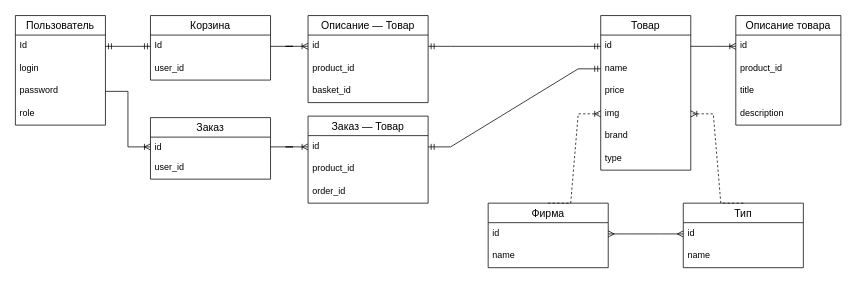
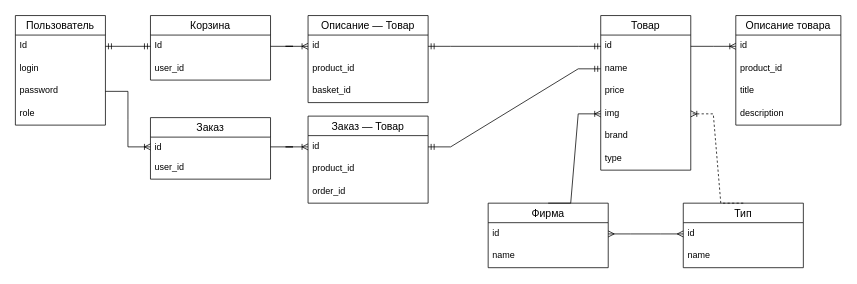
  <mxCell id="0" />
  <mxCell id="1" parent="0" />
  <mxCell id="2" value="Пользователь" style="swimlane;fontStyle=0;childLayout=stackLayout;horizontal=1;startSize=26;horizontalStack=0;resizeParent=1;resizeParentMax=0;resizeLast=0;collapsible=1;marginBottom=0;align=center;fontSize=14;" parent="1" vertex="1"><mxGeometry x="20" y="20" width="120" height="146" as="geometry" /></mxCell>
  <mxCell id="3" value="Id" style="text;strokeColor=none;fillColor=none;spacingLeft=4;spacingRight=4;overflow=hidden;rotatable=0;points=[[0,0.5],[1,0.5]];portConstraint=eastwest;fontSize=12;" parent="2" vertex="1"><mxGeometry y="26" width="120" height="30" as="geometry" /></mxCell>
  <mxCell id="4" value="login" style="text;strokeColor=none;fillColor=none;spacingLeft=4;spacingRight=4;overflow=hidden;rotatable=0;points=[[0,0.5],[1,0.5]];portConstraint=eastwest;fontSize=12;" parent="2" vertex="1"><mxGeometry y="56" width="120" height="30" as="geometry" /></mxCell>
  <mxCell id="5" value="password" style="text;strokeColor=none;fillColor=none;spacingLeft=4;spacingRight=4;overflow=hidden;rotatable=0;points=[[0,0.5],[1,0.5]];portConstraint=eastwest;fontSize=12;" parent="2" vertex="1"><mxGeometry y="86" width="120" height="30" as="geometry" /></mxCell>
  <mxCell id="6" value="role" style="text;strokeColor=none;fillColor=none;spacingLeft=4;spacingRight=4;overflow=hidden;rotatable=0;points=[[0,0.5],[1,0.5]];portConstraint=eastwest;fontSize=12;" parent="2" vertex="1"><mxGeometry y="116" width="120" height="30" as="geometry" /></mxCell>
  <mxCell id="7" value="Корзина" style="swimlane;fontStyle=0;childLayout=stackLayout;horizontal=1;startSize=26;horizontalStack=0;resizeParent=1;resizeParentMax=0;resizeLast=0;collapsible=1;marginBottom=0;align=center;fontSize=14;" parent="1" vertex="1"><mxGeometry x="200" y="20" width="160" height="86" as="geometry" /></mxCell>
  <mxCell id="8" value="Id" style="text;strokeColor=none;fillColor=none;spacingLeft=4;spacingRight=4;overflow=hidden;rotatable=0;points=[[0,0.5],[1,0.5]];portConstraint=eastwest;fontSize=12;" parent="7" vertex="1"><mxGeometry y="26" width="160" height="30" as="geometry" /></mxCell>
  <mxCell id="9" value="user_id" style="text;strokeColor=none;fillColor=none;spacingLeft=4;spacingRight=4;overflow=hidden;rotatable=0;points=[[0,0.5],[1,0.5]];portConstraint=eastwest;fontSize=12;" parent="7" vertex="1"><mxGeometry y="56" width="160" height="30" as="geometry" /></mxCell>
  <mxCell id="10" value="" style="edgeStyle=entityRelationEdgeStyle;fontSize=12;html=1;endArrow=ERmandOne;startArrow=ERmandOne;rounded=0;exitX=1;exitY=0.5;exitDx=0;exitDy=0;entryX=0;entryY=0.5;entryDx=0;entryDy=0;" parent="1" source="3" target="8" edge="1"><mxGeometry width="100" height="100" relative="1" as="geometry"><mxPoint x="300" y="420" as="sourcePoint" /><mxPoint x="400" y="320" as="targetPoint" /></mxGeometry></mxCell>
  <mxCell id="11" value="Товар" style="swimlane;fontStyle=0;childLayout=stackLayout;horizontal=1;startSize=26;horizontalStack=0;resizeParent=1;resizeParentMax=0;resizeLast=0;collapsible=1;marginBottom=0;align=center;fontSize=14;" parent="1" vertex="1"><mxGeometry x="800" y="20" width="120" height="206" as="geometry" /></mxCell>
  <mxCell id="12" value="id" style="text;strokeColor=none;fillColor=none;spacingLeft=4;spacingRight=4;overflow=hidden;rotatable=0;points=[[0,0.5],[1,0.5]];portConstraint=eastwest;fontSize=12;" parent="11" vertex="1"><mxGeometry y="26" width="120" height="30" as="geometry" /></mxCell>
  <mxCell id="13" value="name" style="text;strokeColor=none;fillColor=none;spacingLeft=4;spacingRight=4;overflow=hidden;rotatable=0;points=[[0,0.5],[1,0.5]];portConstraint=eastwest;fontSize=12;" parent="11" vertex="1"><mxGeometry y="56" width="120" height="30" as="geometry" /></mxCell>
  <mxCell id="14" value="price" style="text;strokeColor=none;fillColor=none;spacingLeft=4;spacingRight=4;overflow=hidden;rotatable=0;points=[[0,0.5],[1,0.5]];portConstraint=eastwest;fontSize=12;" parent="11" vertex="1"><mxGeometry y="86" width="120" height="30" as="geometry" /></mxCell>
  <mxCell id="15" value="img" style="text;strokeColor=none;fillColor=none;spacingLeft=4;spacingRight=4;overflow=hidden;rotatable=0;points=[[0,0.5],[1,0.5]];portConstraint=eastwest;fontSize=12;" parent="11" vertex="1"><mxGeometry y="116" width="120" height="30" as="geometry" /></mxCell>
  <mxCell id="16" value="brand" style="text;strokeColor=none;fillColor=none;spacingLeft=4;spacingRight=4;overflow=hidden;rotatable=0;points=[[0,0.5],[1,0.5]];portConstraint=eastwest;fontSize=12;" parent="11" vertex="1"><mxGeometry y="146" width="120" height="30" as="geometry" /></mxCell>
  <mxCell id="17" value="type" style="text;strokeColor=none;fillColor=none;spacingLeft=4;spacingRight=4;overflow=hidden;rotatable=0;points=[[0,0.5],[1,0.5]];portConstraint=eastwest;fontSize=12;" parent="11" vertex="1"><mxGeometry y="176" width="120" height="30" as="geometry" /></mxCell>
  <mxCell id="18" value="Описание товара" style="swimlane;fontStyle=0;childLayout=stackLayout;horizontal=1;startSize=26;horizontalStack=0;resizeParent=1;resizeParentMax=0;resizeLast=0;collapsible=1;marginBottom=0;align=center;fontSize=14;" parent="1" vertex="1"><mxGeometry x="980" y="20" width="140" height="146" as="geometry" /></mxCell>
  <mxCell id="19" value="id" style="text;strokeColor=none;fillColor=none;spacingLeft=4;spacingRight=4;overflow=hidden;rotatable=0;points=[[0,0.5],[1,0.5]];portConstraint=eastwest;fontSize=12;" parent="18" vertex="1"><mxGeometry y="26" width="140" height="30" as="geometry" /></mxCell>
  <mxCell id="20" value="product_id" style="text;strokeColor=none;fillColor=none;spacingLeft=4;spacingRight=4;overflow=hidden;rotatable=0;points=[[0,0.5],[1,0.5]];portConstraint=eastwest;fontSize=12;" parent="18" vertex="1"><mxGeometry y="56" width="140" height="30" as="geometry" /></mxCell>
  <mxCell id="21" value="title" style="text;strokeColor=none;fillColor=none;spacingLeft=4;spacingRight=4;overflow=hidden;rotatable=0;points=[[0,0.5],[1,0.5]];portConstraint=eastwest;fontSize=12;" parent="18" vertex="1"><mxGeometry y="86" width="140" height="30" as="geometry" /></mxCell>
  <mxCell id="22" value="description" style="text;strokeColor=none;fillColor=none;spacingLeft=4;spacingRight=4;overflow=hidden;rotatable=0;points=[[0,0.5],[1,0.5]];portConstraint=eastwest;fontSize=12;" parent="18" vertex="1"><mxGeometry y="116" width="140" height="30" as="geometry" /></mxCell>
  <mxCell id="23" value="" style="edgeStyle=entityRelationEdgeStyle;fontSize=12;html=1;endArrow=ERoneToMany;rounded=0;exitX=1;exitY=0.5;exitDx=0;exitDy=0;entryX=0;entryY=0.5;entryDx=0;entryDy=0;" parent="1" source="12" target="19" edge="1"><mxGeometry width="100" height="100" relative="1" as="geometry"><mxPoint x="1010" y="40" as="sourcePoint" /><mxPoint x="980" y="110" as="targetPoint" /></mxGeometry></mxCell>
  <mxCell id="24" value="Описание — Товар" style="swimlane;fontStyle=0;childLayout=stackLayout;horizontal=1;startSize=26;horizontalStack=0;resizeParent=1;resizeParentMax=0;resizeLast=0;collapsible=1;marginBottom=0;align=center;fontSize=14;" parent="1" vertex="1"><mxGeometry x="410" y="20" width="160" height="116" as="geometry" /></mxCell>
  <mxCell id="25" value="id" style="text;strokeColor=none;fillColor=none;spacingLeft=4;spacingRight=4;overflow=hidden;rotatable=0;points=[[0,0.5],[1,0.5]];portConstraint=eastwest;fontSize=12;" parent="24" vertex="1"><mxGeometry y="26" width="160" height="30" as="geometry" /></mxCell>
  <mxCell id="26" value="product_id" style="text;strokeColor=none;fillColor=none;spacingLeft=4;spacingRight=4;overflow=hidden;rotatable=0;points=[[0,0.5],[1,0.5]];portConstraint=eastwest;fontSize=12;" parent="24" vertex="1"><mxGeometry y="56" width="160" height="30" as="geometry" /></mxCell>
  <mxCell id="27" value="basket_id" style="text;strokeColor=none;fillColor=none;spacingLeft=4;spacingRight=4;overflow=hidden;rotatable=0;points=[[0,0.5],[1,0.5]];portConstraint=eastwest;fontSize=12;" parent="24" vertex="1"><mxGeometry y="86" width="160" height="30" as="geometry" /></mxCell>
  <mxCell id="28" value="" style="edgeStyle=entityRelationEdgeStyle;fontSize=12;html=1;endArrow=ERoneToMany;rounded=0;exitX=1;exitY=0.5;exitDx=0;exitDy=0;entryX=0;entryY=0.5;entryDx=0;entryDy=0;" parent="1" source="8" target="25" edge="1"><mxGeometry width="100" height="100" relative="1" as="geometry"><mxPoint x="300" y="220" as="sourcePoint" /><mxPoint x="400" y="120" as="targetPoint" /></mxGeometry></mxCell>
  <mxCell id="29" value="" style="edgeStyle=entityRelationEdgeStyle;fontSize=12;html=1;endArrow=ERmandOne;startArrow=ERmandOne;rounded=0;entryX=1;entryY=0.5;entryDx=0;entryDy=0;exitX=0;exitY=0.5;exitDx=0;exitDy=0;" parent="1" source="12" target="25" edge="1"><mxGeometry width="100" height="100" relative="1" as="geometry"><mxPoint x="300" y="220" as="sourcePoint" /><mxPoint x="400" y="120" as="targetPoint" /></mxGeometry></mxCell>
  <mxCell id="30" value="Фирма" style="swimlane;fontStyle=0;childLayout=stackLayout;horizontal=1;startSize=26;horizontalStack=0;resizeParent=1;resizeParentMax=0;resizeLast=0;collapsible=1;marginBottom=0;align=center;fontSize=14;" parent="1" vertex="1"><mxGeometry x="650" y="270" width="160" height="86" as="geometry" /></mxCell>
  <mxCell id="31" value="id" style="text;strokeColor=none;fillColor=none;spacingLeft=4;spacingRight=4;overflow=hidden;rotatable=0;points=[[0,0.5],[1,0.5]];portConstraint=eastwest;fontSize=12;" parent="30" vertex="1"><mxGeometry y="26" width="160" height="30" as="geometry" /></mxCell>
  <mxCell id="32" value="name" style="text;strokeColor=none;fillColor=none;spacingLeft=4;spacingRight=4;overflow=hidden;rotatable=0;points=[[0,0.5],[1,0.5]];portConstraint=eastwest;fontSize=12;" parent="30" vertex="1"><mxGeometry y="56" width="160" height="30" as="geometry" /></mxCell>
  <mxCell id="33" value="Тип" style="swimlane;fontStyle=0;childLayout=stackLayout;horizontal=1;startSize=26;horizontalStack=0;resizeParent=1;resizeParentMax=0;resizeLast=0;collapsible=1;marginBottom=0;align=center;fontSize=14;" parent="1" vertex="1"><mxGeometry x="910" y="270" width="160" height="86" as="geometry" /></mxCell>
  <mxCell id="34" value="id" style="text;strokeColor=none;fillColor=none;spacingLeft=4;spacingRight=4;overflow=hidden;rotatable=0;points=[[0,0.5],[1,0.5]];portConstraint=eastwest;fontSize=12;" parent="33" vertex="1"><mxGeometry y="26" width="160" height="30" as="geometry" /></mxCell>
  <mxCell id="35" value="name" style="text;strokeColor=none;fillColor=none;spacingLeft=4;spacingRight=4;overflow=hidden;rotatable=0;points=[[0,0.5],[1,0.5]];portConstraint=eastwest;fontSize=12;" parent="33" vertex="1"><mxGeometry y="56" width="160" height="30" as="geometry" /></mxCell>
- <mxCell id="36" value="" style="edgeStyle=entityRelationEdgeStyle;fontSize=12;html=1;endArrow=ERoneToMany;rounded=0;exitX=0.5;exitY=0;exitDx=0;exitDy=0;entryX=0;entryY=0.5;entryDx=0;entryDy=0;dashed=1;" parent="1" source="30" target="15" edge="1"><mxGeometry width="100" height="100" relative="1" as="geometry"><mxPoint x="720" y="420" as="sourcePoint" /><mxPoint x="820" y="320" as="targetPoint" /></mxGeometry></mxCell>
+ <mxCell id="36" value="" style="edgeStyle=entityRelationEdgeStyle;fontSize=12;html=1;endArrow=ERoneToMany;rounded=0;exitX=0.5;exitY=0;exitDx=0;exitDy=0;entryX=0;entryY=0.5;entryDx=0;entryDy=0;" parent="1" source="30" target="15" edge="1"><mxGeometry width="100" height="100" relative="1" as="geometry"><mxPoint x="720" y="420" as="sourcePoint" /><mxPoint x="820" y="320" as="targetPoint" /></mxGeometry></mxCell>
  <mxCell id="37" value="" style="edgeStyle=entityRelationEdgeStyle;fontSize=12;html=1;endArrow=ERoneToMany;rounded=0;entryX=1;entryY=0.5;entryDx=0;entryDy=0;exitX=0.5;exitY=0;exitDx=0;exitDy=0;dashed=1;" parent="1" source="33" target="15" edge="1"><mxGeometry width="100" height="100" relative="1" as="geometry"><mxPoint x="770" y="420" as="sourcePoint" /><mxPoint x="870" y="320" as="targetPoint" /></mxGeometry></mxCell>
  <mxCell id="38" value="" style="edgeStyle=entityRelationEdgeStyle;fontSize=12;html=1;endArrow=ERmany;startArrow=ERmany;rounded=0;entryX=0;entryY=0.5;entryDx=0;entryDy=0;exitX=1;exitY=0.5;exitDx=0;exitDy=0;" parent="1" source="31" target="34" edge="1"><mxGeometry width="100" height="100" relative="1" as="geometry"><mxPoint x="840" y="300" as="sourcePoint" /><mxPoint x="870" y="320" as="targetPoint" /></mxGeometry></mxCell>
  <mxCell id="39" value="Заказ" style="swimlane;fontStyle=0;childLayout=stackLayout;horizontal=1;startSize=26;horizontalStack=0;resizeParent=1;resizeParentMax=0;resizeLast=0;collapsible=1;marginBottom=0;align=center;fontSize=14;" parent="1" vertex="1"><mxGeometry x="200" y="156" width="160" height="82" as="geometry" /></mxCell>
  <mxCell id="40" value="id" style="text;strokeColor=none;fillColor=none;spacingLeft=4;spacingRight=4;overflow=hidden;rotatable=0;points=[[0,0.5],[1,0.5]];portConstraint=eastwest;fontSize=12;" parent="39" vertex="1"><mxGeometry y="26" width="160" height="26" as="geometry" /></mxCell>
  <mxCell id="41" value="user_id" style="text;strokeColor=none;fillColor=none;spacingLeft=4;spacingRight=4;overflow=hidden;rotatable=0;points=[[0,0.5],[1,0.5]];portConstraint=eastwest;fontSize=12;" parent="39" vertex="1"><mxGeometry y="52" width="160" height="30" as="geometry" /></mxCell>
  <mxCell id="42" value="" style="edgeStyle=entityRelationEdgeStyle;fontSize=12;html=1;endArrow=ERoneToMany;rounded=0;exitX=1;exitY=0.5;exitDx=0;exitDy=0;entryX=0;entryY=0.5;entryDx=0;entryDy=0;" parent="1" source="5" target="40" edge="1"><mxGeometry width="100" height="100" relative="1" as="geometry"><mxPoint x="720" y="410" as="sourcePoint" /><mxPoint x="820" y="310" as="targetPoint" /></mxGeometry></mxCell>
  <mxCell id="43" value="Заказ — Товар" style="swimlane;fontStyle=0;childLayout=stackLayout;horizontal=1;startSize=26;horizontalStack=0;resizeParent=1;resizeParentMax=0;resizeLast=0;collapsible=1;marginBottom=0;align=center;fontSize=14;" vertex="1" parent="1"><mxGeometry x="410" y="154" width="160" height="116" as="geometry" /></mxCell>
  <mxCell id="44" value="id" style="text;strokeColor=none;fillColor=none;spacingLeft=4;spacingRight=4;overflow=hidden;rotatable=0;points=[[0,0.5],[1,0.5]];portConstraint=eastwest;fontSize=12;" vertex="1" parent="43"><mxGeometry y="26" width="160" height="30" as="geometry" /></mxCell>
  <mxCell id="45" value="product_id" style="text;strokeColor=none;fillColor=none;spacingLeft=4;spacingRight=4;overflow=hidden;rotatable=0;points=[[0,0.5],[1,0.5]];portConstraint=eastwest;fontSize=12;" vertex="1" parent="43"><mxGeometry y="56" width="160" height="30" as="geometry" /></mxCell>
  <mxCell id="46" value="order_id" style="text;strokeColor=none;fillColor=none;spacingLeft=4;spacingRight=4;overflow=hidden;rotatable=0;points=[[0,0.5],[1,0.5]];portConstraint=eastwest;fontSize=12;" vertex="1" parent="43"><mxGeometry y="86" width="160" height="30" as="geometry" /></mxCell>
  <mxCell id="47" value="" style="edgeStyle=entityRelationEdgeStyle;fontSize=12;html=1;endArrow=ERoneToMany;rounded=0;exitX=1;exitY=0.5;exitDx=0;exitDy=0;entryX=0;entryY=0.5;entryDx=0;entryDy=0;" edge="1" parent="1" source="40" target="44"><mxGeometry width="100" height="100" relative="1" as="geometry"><mxPoint x="720" y="420" as="sourcePoint" /><mxPoint x="820" y="320" as="targetPoint" /></mxGeometry></mxCell>
  <mxCell id="48" value="" style="edgeStyle=entityRelationEdgeStyle;fontSize=12;html=1;endArrow=ERmandOne;startArrow=ERmandOne;rounded=0;exitX=1;exitY=0.5;exitDx=0;exitDy=0;entryX=0;entryY=0.5;entryDx=0;entryDy=0;" edge="1" parent="1" source="44" target="13"><mxGeometry width="100" height="100" relative="1" as="geometry"><mxPoint x="720" y="420" as="sourcePoint" /><mxPoint x="820" y="320" as="targetPoint" /></mxGeometry></mxCell>
